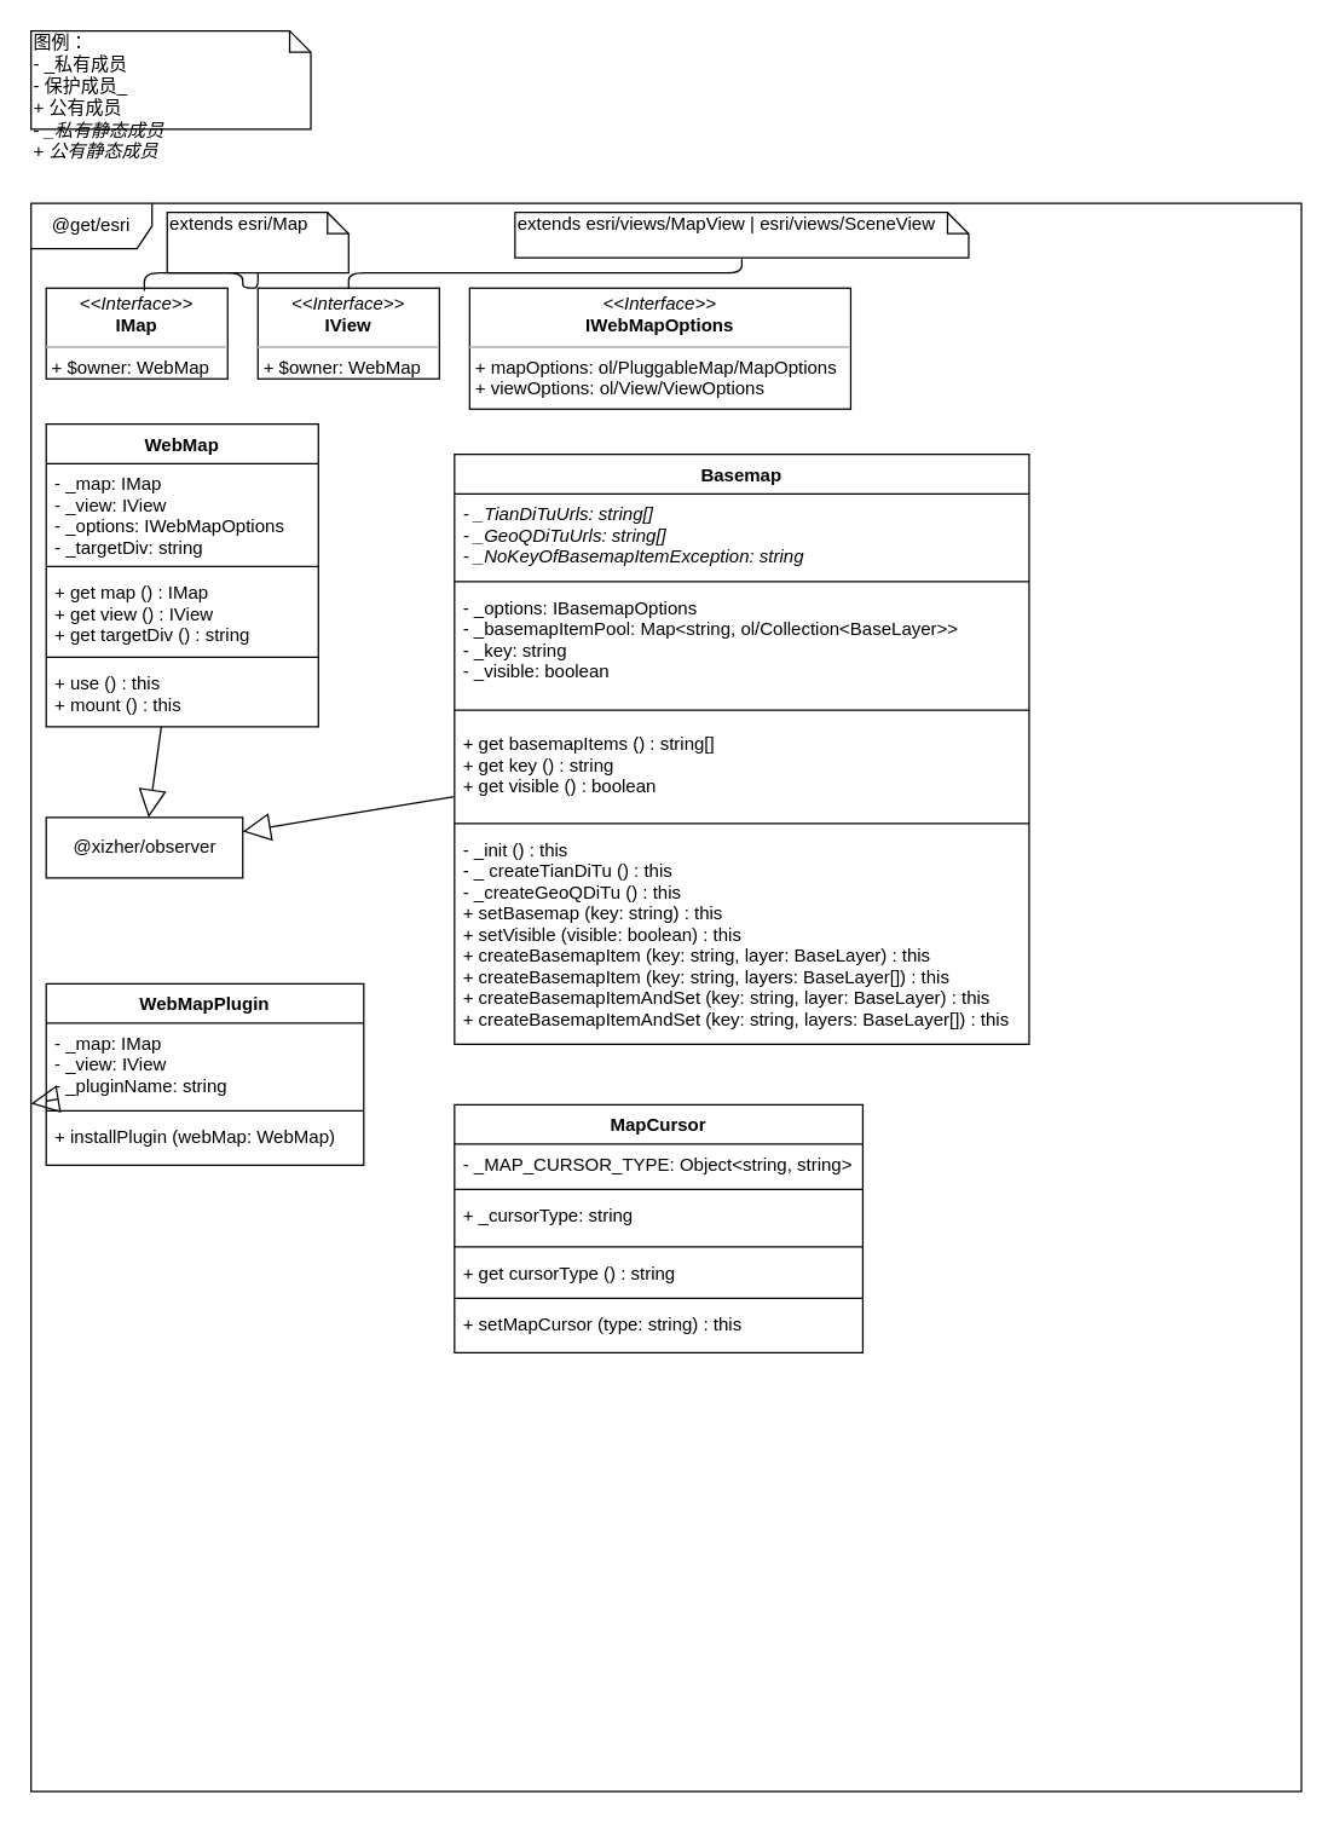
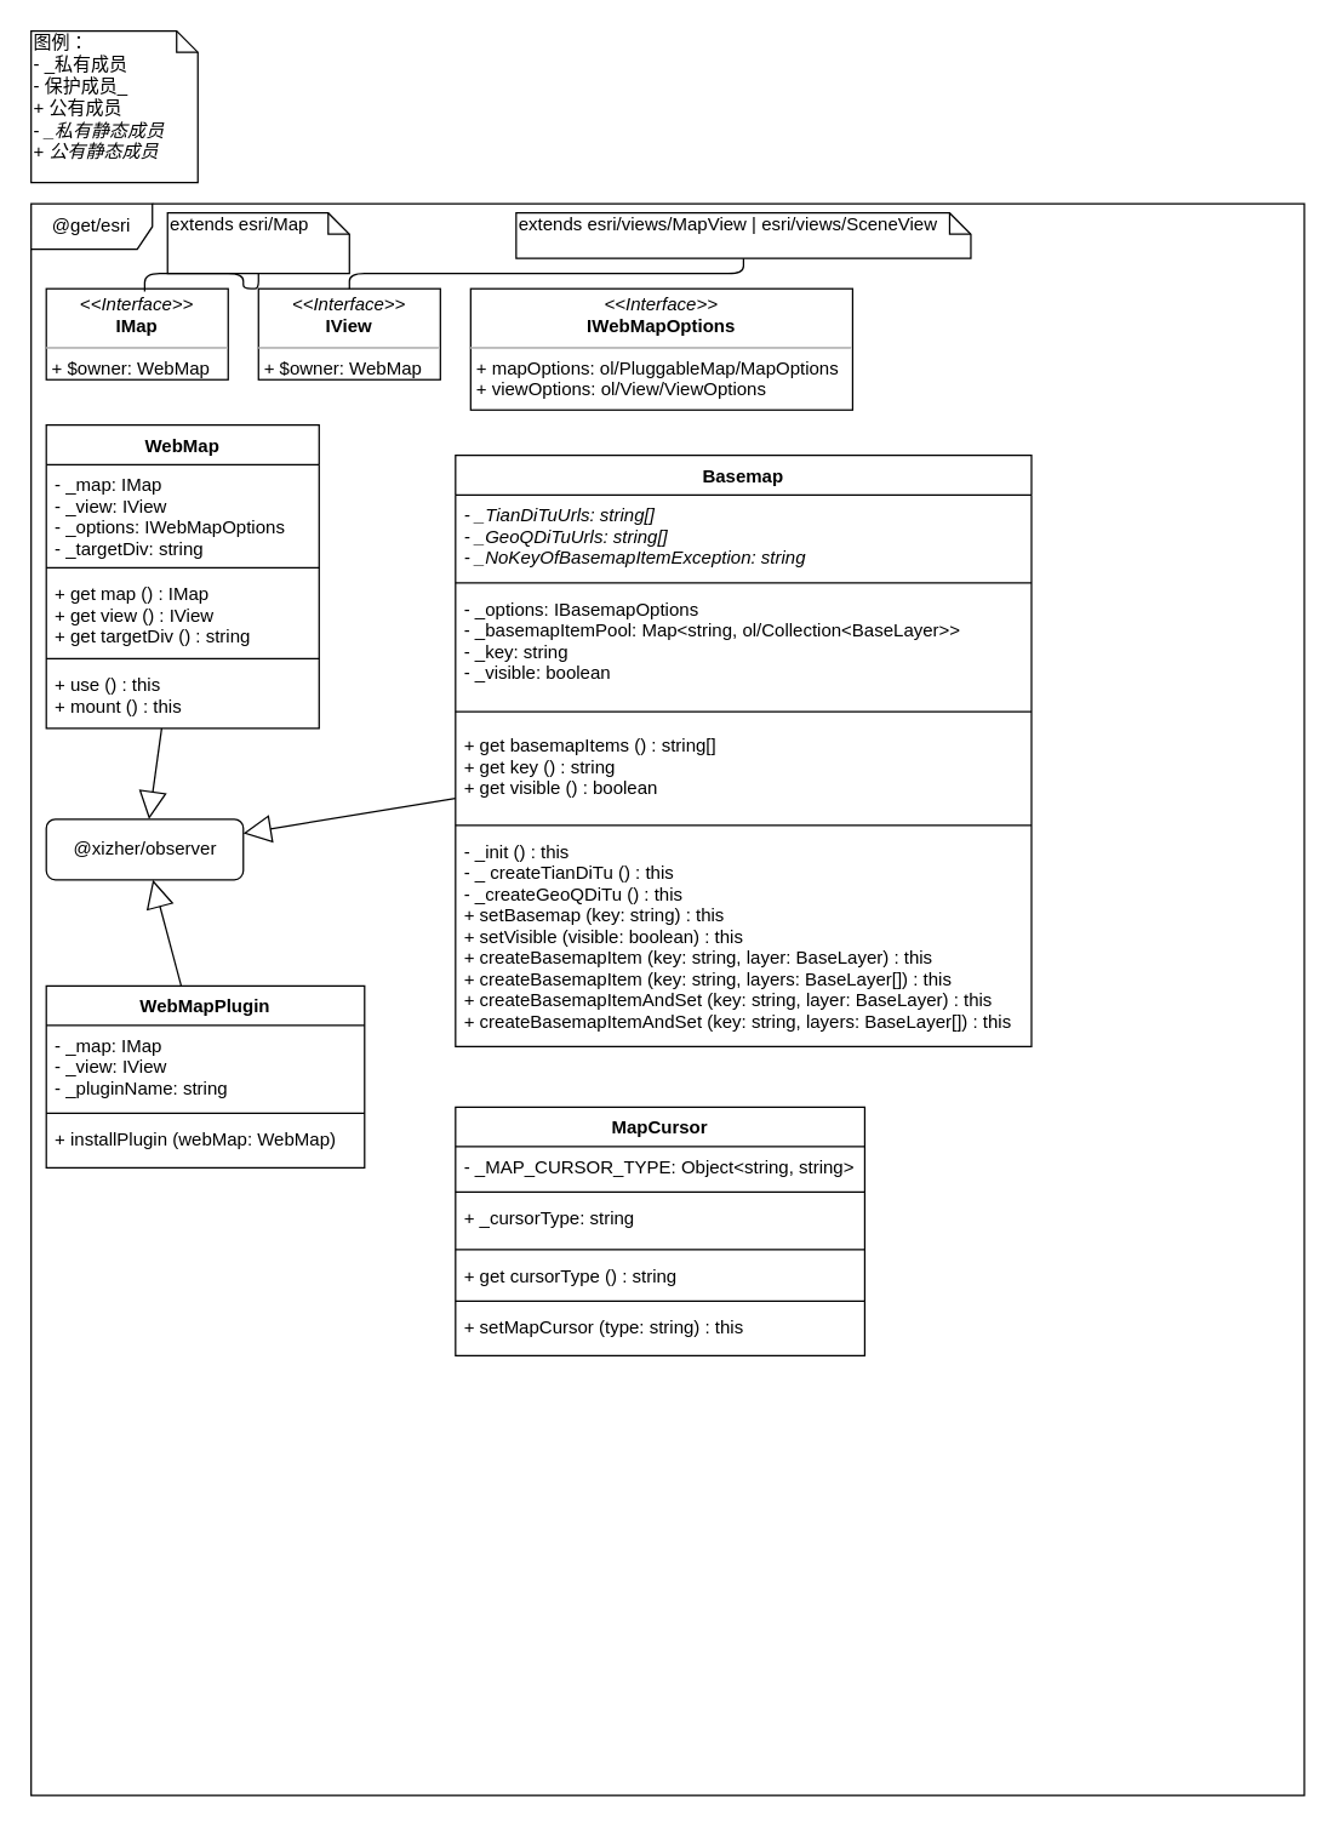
  <mxCell id="0" />
  <mxCell id="1" parent="0" />
- <mxCell id="2" value="&lt;div&gt;图例：&lt;/div&gt;&lt;div&gt;- _私有成员&lt;/div&gt;&lt;div&gt;- 保护成员_&lt;/div&gt;&lt;div&gt;+ 公有成员&lt;/div&gt;&lt;div&gt;- &lt;i&gt;_私有静态成员&lt;/i&gt;&lt;/div&gt;&lt;div&gt;+ &lt;i&gt;公有静态成员&lt;/i&gt;&lt;/div&gt;" style="shape=note;whiteSpace=wrap;html=1;size=14;verticalAlign=top;align=left;spacingTop=-6;" parent="1" vertex="1"><mxGeometry x="20" y="20" width="185" height="65" as="geometry" /></mxCell>
+ <mxCell id="2" value="&lt;div&gt;图例：&lt;/div&gt;&lt;div&gt;- _私有成员&lt;/div&gt;&lt;div&gt;- 保护成员_&lt;/div&gt;&lt;div&gt;+ 公有成员&lt;/div&gt;&lt;div&gt;- &lt;i&gt;_私有静态成员&lt;/i&gt;&lt;/div&gt;&lt;div&gt;+ &lt;i&gt;公有静态成员&lt;/i&gt;&lt;/div&gt;" style="shape=note;whiteSpace=wrap;html=1;size=14;verticalAlign=top;align=left;spacingTop=-6;" parent="1" vertex="1"><mxGeometry x="20" y="20" width="110" height="100" as="geometry" /></mxCell>
  <mxCell id="3" value="@get/esri" style="shape=umlFrame;whiteSpace=wrap;html=1;width=80;height=30;" parent="1" vertex="1"><mxGeometry x="20" y="134" width="840" height="1050" as="geometry" /></mxCell>
  <mxCell id="4" value="&lt;p style=&quot;margin: 0px ; margin-top: 4px ; text-align: center&quot;&gt;&lt;i&gt;&amp;lt;&amp;lt;Interface&amp;gt;&amp;gt;&lt;/i&gt;&lt;br&gt;&lt;b&gt;IMap&lt;/b&gt;&lt;/p&gt;&lt;hr size=&quot;1&quot;&gt;&lt;p style=&quot;margin: 0px ; margin-left: 4px&quot;&gt;+ $owner: WebMap&lt;/p&gt;&lt;p style=&quot;margin: 0px ; margin-left: 4px&quot;&gt;&lt;br&gt;&lt;/p&gt;" style="verticalAlign=top;align=left;overflow=fill;fontSize=12;fontFamily=Helvetica;html=1;" parent="1" vertex="1"><mxGeometry x="30" y="190" width="120" height="60" as="geometry" /></mxCell>
  <mxCell id="5" value="&lt;p style=&quot;margin: 0px ; margin-top: 4px ; text-align: center&quot;&gt;&lt;i&gt;&amp;lt;&amp;lt;Interface&amp;gt;&amp;gt;&lt;/i&gt;&lt;br&gt;&lt;b&gt;IView&lt;/b&gt;&lt;/p&gt;&lt;hr size=&quot;1&quot;&gt;&lt;p style=&quot;margin: 0px ; margin-left: 4px&quot;&gt;+ $owner: WebMap&lt;/p&gt;&lt;p style=&quot;margin: 0px ; margin-left: 4px&quot;&gt;&lt;br&gt;&lt;/p&gt;" style="verticalAlign=top;align=left;overflow=fill;fontSize=12;fontFamily=Helvetica;html=1;" parent="1" vertex="1"><mxGeometry x="170" y="190" width="120" height="60" as="geometry" /></mxCell>
  <mxCell id="6" value="extends esri/views/MapView | esri/views/SceneView" style="shape=note;whiteSpace=wrap;html=1;size=14;verticalAlign=top;align=left;spacingTop=-6;" parent="1" vertex="1"><mxGeometry x="340" y="140" width="300" height="30" as="geometry" /></mxCell>
  <mxCell id="7" value="extends esri/Map" style="shape=note;whiteSpace=wrap;html=1;size=14;verticalAlign=top;align=left;spacingTop=-6;" parent="1" vertex="1"><mxGeometry x="110" y="140" width="120" height="40" as="geometry" /></mxCell>
  <mxCell id="8" value="" style="endArrow=none;html=1;edgeStyle=orthogonalEdgeStyle;entryX=0.5;entryY=1;entryDx=0;entryDy=0;entryPerimeter=0;exitX=0.541;exitY=0.032;exitDx=0;exitDy=0;exitPerimeter=0;" parent="1" source="4" target="7" edge="1"><mxGeometry relative="1" as="geometry"><mxPoint x="40" y="290" as="sourcePoint" /><mxPoint x="200" y="290" as="targetPoint" /></mxGeometry></mxCell>
  <mxCell id="9" value="" style="resizable=0;html=1;align=left;verticalAlign=bottom;labelBackgroundColor=#ffffff;fontSize=10;" parent="8" connectable="0" vertex="1"><mxGeometry x="-1" relative="1" as="geometry" /></mxCell>
  <mxCell id="10" value="" style="resizable=0;html=1;align=right;verticalAlign=bottom;labelBackgroundColor=#ffffff;fontSize=10;" parent="8" connectable="0" vertex="1"><mxGeometry x="1" relative="1" as="geometry" /></mxCell>
  <mxCell id="11" value="" style="endArrow=none;html=1;edgeStyle=orthogonalEdgeStyle;exitX=0.5;exitY=1;exitDx=0;exitDy=0;exitPerimeter=0;entryX=0.5;entryY=0;entryDx=0;entryDy=0;" parent="1" source="6" target="5" edge="1"><mxGeometry relative="1" as="geometry"><mxPoint x="180" y="370" as="sourcePoint" /><mxPoint x="340" y="370" as="targetPoint" /></mxGeometry></mxCell>
  <mxCell id="12" value="" style="resizable=0;html=1;align=left;verticalAlign=bottom;labelBackgroundColor=#ffffff;fontSize=10;" parent="11" connectable="0" vertex="1"><mxGeometry x="-1" relative="1" as="geometry" /></mxCell>
  <mxCell id="13" value="" style="resizable=0;html=1;align=right;verticalAlign=bottom;labelBackgroundColor=#ffffff;fontSize=10;" parent="11" connectable="0" vertex="1"><mxGeometry x="1" relative="1" as="geometry" /></mxCell>
  <mxCell id="14" value="WebMap" style="swimlane;fontStyle=1;align=center;verticalAlign=top;childLayout=stackLayout;horizontal=1;startSize=26;horizontalStack=0;resizeParent=1;resizeParentMax=0;resizeLast=0;collapsible=1;marginBottom=0;" parent="1" vertex="1"><mxGeometry x="30" y="280" width="180" height="200" as="geometry" /></mxCell>
  <mxCell id="15" value="- _map: IMap&#10;- _view: IView&#10;- _options: IWebMapOptions&#10;- _targetDiv: string" style="text;strokeColor=none;fillColor=none;align=left;verticalAlign=top;spacingLeft=4;spacingRight=4;overflow=hidden;rotatable=0;points=[[0,0.5],[1,0.5]];portConstraint=eastwest;" parent="14" vertex="1"><mxGeometry y="26" width="180" height="64" as="geometry" /></mxCell>
  <mxCell id="16" value="" style="line;strokeWidth=1;fillColor=none;align=left;verticalAlign=middle;spacingTop=-1;spacingLeft=3;spacingRight=3;rotatable=0;labelPosition=right;points=[];portConstraint=eastwest;" parent="14" vertex="1"><mxGeometry y="90" width="180" height="8" as="geometry" /></mxCell>
  <mxCell id="17" value="+ get map () : IMap&#10;+ get view () : IView&#10;+ get targetDiv () : string" style="text;strokeColor=none;fillColor=none;align=left;verticalAlign=top;spacingLeft=4;spacingRight=4;overflow=hidden;rotatable=0;points=[[0,0.5],[1,0.5]];portConstraint=eastwest;" parent="14" vertex="1"><mxGeometry y="98" width="180" height="52" as="geometry" /></mxCell>
  <mxCell id="18" value="" style="line;strokeWidth=1;fillColor=none;align=left;verticalAlign=middle;spacingTop=-1;spacingLeft=3;spacingRight=3;rotatable=0;labelPosition=right;points=[];portConstraint=eastwest;" parent="14" vertex="1"><mxGeometry y="150" width="180" height="8" as="geometry" /></mxCell>
  <mxCell id="19" value="+ use () : this&#10;+ mount () : this" style="text;strokeColor=none;fillColor=none;align=left;verticalAlign=top;spacingLeft=4;spacingRight=4;overflow=hidden;rotatable=0;points=[[0,0.5],[1,0.5]];portConstraint=eastwest;" parent="14" vertex="1"><mxGeometry y="158" width="180" height="42" as="geometry" /></mxCell>
  <mxCell id="20" value="WebMapPlugin" style="swimlane;fontStyle=1;align=center;verticalAlign=top;childLayout=stackLayout;horizontal=1;startSize=26;horizontalStack=0;resizeParent=1;resizeParentMax=0;resizeLast=0;collapsible=1;marginBottom=0;" parent="1" vertex="1"><mxGeometry x="30" y="650" width="210" height="120" as="geometry" /></mxCell>
  <mxCell id="21" value="- _map: IMap&#10;- _view: IView&#10;- _pluginName: string" style="text;strokeColor=none;fillColor=none;align=left;verticalAlign=top;spacingLeft=4;spacingRight=4;overflow=hidden;rotatable=0;points=[[0,0.5],[1,0.5]];portConstraint=eastwest;" parent="20" vertex="1"><mxGeometry y="26" width="210" height="54" as="geometry" /></mxCell>
  <mxCell id="22" value="" style="line;strokeWidth=1;fillColor=none;align=left;verticalAlign=middle;spacingTop=-1;spacingLeft=3;spacingRight=3;rotatable=0;labelPosition=right;points=[];portConstraint=eastwest;" parent="20" vertex="1"><mxGeometry y="80" width="210" height="8" as="geometry" /></mxCell>
  <mxCell id="23" value="+ installPlugin (webMap: WebMap)" style="text;strokeColor=none;fillColor=none;align=left;verticalAlign=top;spacingLeft=4;spacingRight=4;overflow=hidden;rotatable=0;points=[[0,0.5],[1,0.5]];portConstraint=eastwest;" parent="20" vertex="1"><mxGeometry y="88" width="210" height="32" as="geometry" /></mxCell>
  <mxCell id="24" value="&lt;p style=&quot;margin: 0px ; margin-top: 4px ; text-align: center&quot;&gt;&lt;i&gt;&amp;lt;&amp;lt;Interface&amp;gt;&amp;gt;&lt;/i&gt;&lt;br&gt;&lt;b&gt;IWebMapOptions&lt;/b&gt;&lt;/p&gt;&lt;hr size=&quot;1&quot;&gt;&lt;p style=&quot;margin: 0px ; margin-left: 4px&quot;&gt;+ mapOptions: ol/PluggableMap/MapOptions&lt;br&gt;+ viewOptions: ol/View/ViewOptions&lt;/p&gt;&lt;p style=&quot;margin: 0px ; margin-left: 4px&quot;&gt;&lt;br&gt;&lt;/p&gt;" style="verticalAlign=top;align=left;overflow=fill;fontSize=12;fontFamily=Helvetica;html=1;" parent="1" vertex="1"><mxGeometry x="310" y="190" width="252" height="80" as="geometry" /></mxCell>
- <mxCell id="25" value="@xizher/observer" style="html=1;" parent="1" vertex="1"><mxGeometry x="30" y="540" width="130" height="40" as="geometry" /></mxCell>
- <mxCell id="26" value="" style="endArrow=block;endSize=16;endFill=0;html=1;" parent="1" source="20" target="3" edge="1"><mxGeometry x="-0.2" y="-8" width="160" relative="1" as="geometry"><mxPoint x="410" y="750" as="sourcePoint" /><mxPoint x="570" y="750" as="targetPoint" /><mxPoint as="offset" /></mxGeometry></mxCell>
+ <mxCell id="25" value="@xizher/observer" style="html=1;rounded=1;" parent="1" vertex="1"><mxGeometry x="30" y="540" width="130" height="40" as="geometry" /></mxCell>
+ <mxCell id="26" value="" style="endArrow=block;endSize=16;endFill=0;html=1;" parent="1" source="20" target="25" edge="1"><mxGeometry x="-0.2" y="-8" width="160" relative="1" as="geometry"><mxPoint x="410" y="750" as="sourcePoint" /><mxPoint x="570" y="750" as="targetPoint" /><mxPoint as="offset" /></mxGeometry></mxCell>
  <mxCell id="27" value="" style="endArrow=block;endSize=16;endFill=0;html=1;" parent="1" source="14" target="25" edge="1"><mxGeometry x="-0.2" y="-8" width="160" relative="1" as="geometry"><mxPoint x="129" y="660" as="sourcePoint" /><mxPoint x="110.333" y="590" as="targetPoint" /><mxPoint as="offset" /></mxGeometry></mxCell>
  <mxCell id="28" value="Basemap" style="swimlane;fontStyle=1;align=center;verticalAlign=top;childLayout=stackLayout;horizontal=1;startSize=26;horizontalStack=0;resizeParent=1;resizeParentMax=0;resizeLast=0;collapsible=1;marginBottom=0;" parent="1" vertex="1"><mxGeometry x="300" y="300" width="380" height="390" as="geometry" /></mxCell>
  <mxCell id="29" value="- _TianDiTuUrls: string[]&#10;- _GeoQDiTuUrls: string[]&#10;- _NoKeyOfBasemapItemException: string" style="text;strokeColor=none;fillColor=none;align=left;verticalAlign=top;spacingLeft=4;spacingRight=4;overflow=hidden;rotatable=0;points=[[0,0.5],[1,0.5]];portConstraint=eastwest;fontStyle=2" parent="28" vertex="1"><mxGeometry y="26" width="380" height="54" as="geometry" /></mxCell>
  <mxCell id="30" value="" style="line;strokeWidth=1;fillColor=none;align=left;verticalAlign=middle;spacingTop=-1;spacingLeft=3;spacingRight=3;rotatable=0;labelPosition=right;points=[];portConstraint=eastwest;" parent="28" vertex="1"><mxGeometry y="80" width="380" height="8" as="geometry" /></mxCell>
  <mxCell id="31" value="- _options: IBasemapOptions&#10;- _basemapItemPool: Map&lt;string, ol/Collection&lt;BaseLayer&gt;&gt;&#10;- _key: string&#10;- _visible: boolean" style="text;strokeColor=none;fillColor=none;align=left;verticalAlign=top;spacingLeft=4;spacingRight=4;overflow=hidden;rotatable=0;points=[[0,0.5],[1,0.5]];portConstraint=eastwest;" parent="28" vertex="1"><mxGeometry y="88" width="380" height="72" as="geometry" /></mxCell>
  <mxCell id="32" value="" style="line;strokeWidth=1;fillColor=none;align=left;verticalAlign=middle;spacingTop=-1;spacingLeft=3;spacingRight=3;rotatable=0;labelPosition=right;points=[];portConstraint=eastwest;" parent="28" vertex="1"><mxGeometry y="160" width="380" height="18" as="geometry" /></mxCell>
  <mxCell id="33" value="+ get basemapItems () : string[]&#10;+ get key () : string&#10;+ get visible () : boolean" style="text;strokeColor=none;fillColor=none;align=left;verticalAlign=top;spacingLeft=4;spacingRight=4;overflow=hidden;rotatable=0;points=[[0,0.5],[1,0.5]];portConstraint=eastwest;" parent="28" vertex="1"><mxGeometry y="178" width="380" height="62" as="geometry" /></mxCell>
  <mxCell id="34" value="" style="line;strokeWidth=1;fillColor=none;align=left;verticalAlign=middle;spacingTop=-1;spacingLeft=3;spacingRight=3;rotatable=0;labelPosition=right;points=[];portConstraint=eastwest;" parent="28" vertex="1"><mxGeometry y="240" width="380" height="8" as="geometry" /></mxCell>
  <mxCell id="35" value="- _init () : this&#10;- _ createTianDiTu () : this&#10;- _createGeoQDiTu () : this&#10;+ setBasemap (key: string) : this&#10;+ setVisible (visible: boolean) : this&#10;+ createBasemapItem (key: string, layer: BaseLayer) : this&#10;+ createBasemapItem (key: string, layers: BaseLayer[]) : this&#10;+ createBasemapItemAndSet (key: string, layer: BaseLayer) : this&#10;+ createBasemapItemAndSet (key: string, layers: BaseLayer[]) : this" style="text;strokeColor=none;fillColor=none;align=left;verticalAlign=top;spacingLeft=4;spacingRight=4;overflow=hidden;rotatable=0;points=[[0,0.5],[1,0.5]];portConstraint=eastwest;" parent="28" vertex="1"><mxGeometry y="248" width="380" height="142" as="geometry" /></mxCell>
  <mxCell id="36" value="" style="endArrow=block;endSize=16;endFill=0;html=1;" parent="1" source="28" target="25" edge="1"><mxGeometry width="160" relative="1" as="geometry"><mxPoint x="330" y="670" as="sourcePoint" /><mxPoint x="490" y="670" as="targetPoint" /></mxGeometry></mxCell>
  <mxCell id="37" value="MapCursor" style="swimlane;fontStyle=1;align=center;verticalAlign=top;childLayout=stackLayout;horizontal=1;startSize=26;horizontalStack=0;resizeParent=1;resizeParentMax=0;resizeLast=0;collapsible=1;marginBottom=0;" parent="1" vertex="1"><mxGeometry x="300" y="730" width="270" height="164" as="geometry" /></mxCell>
  <mxCell id="38" value="- _MAP_CURSOR_TYPE: Object&lt;string, string&gt;" style="text;strokeColor=none;fillColor=none;align=left;verticalAlign=top;spacingLeft=4;spacingRight=4;overflow=hidden;rotatable=0;points=[[0,0.5],[1,0.5]];portConstraint=eastwest;" parent="37" vertex="1"><mxGeometry y="26" width="270" height="26" as="geometry" /></mxCell>
  <mxCell id="39" value="" style="line;strokeWidth=1;fillColor=none;align=left;verticalAlign=middle;spacingTop=-1;spacingLeft=3;spacingRight=3;rotatable=0;labelPosition=right;points=[];portConstraint=eastwest;" parent="37" vertex="1"><mxGeometry y="52" width="270" height="8" as="geometry" /></mxCell>
  <mxCell id="40" value="+ _cursorType: string" style="text;strokeColor=none;fillColor=none;align=left;verticalAlign=top;spacingLeft=4;spacingRight=4;overflow=hidden;rotatable=0;points=[[0,0.5],[1,0.5]];portConstraint=eastwest;" parent="37" vertex="1"><mxGeometry y="60" width="270" height="30" as="geometry" /></mxCell>
  <mxCell id="41" value="" style="line;strokeWidth=1;fillColor=none;align=left;verticalAlign=middle;spacingTop=-1;spacingLeft=3;spacingRight=3;rotatable=0;labelPosition=right;points=[];portConstraint=eastwest;" parent="37" vertex="1"><mxGeometry y="90" width="270" height="8" as="geometry" /></mxCell>
  <mxCell id="42" value="+ get cursorType () : string" style="text;strokeColor=none;fillColor=none;align=left;verticalAlign=top;spacingLeft=4;spacingRight=4;overflow=hidden;rotatable=0;points=[[0,0.5],[1,0.5]];portConstraint=eastwest;" parent="37" vertex="1"><mxGeometry y="98" width="270" height="26" as="geometry" /></mxCell>
  <mxCell id="43" value="" style="line;strokeWidth=1;fillColor=none;align=left;verticalAlign=middle;spacingTop=-1;spacingLeft=3;spacingRight=3;rotatable=0;labelPosition=right;points=[];portConstraint=eastwest;" parent="37" vertex="1"><mxGeometry y="124" width="270" height="8" as="geometry" /></mxCell>
  <mxCell id="44" value="+ setMapCursor (type: string) : this" style="text;strokeColor=none;fillColor=none;align=left;verticalAlign=top;spacingLeft=4;spacingRight=4;overflow=hidden;rotatable=0;points=[[0,0.5],[1,0.5]];portConstraint=eastwest;" parent="37" vertex="1"><mxGeometry y="132" width="270" height="32" as="geometry" /></mxCell>
